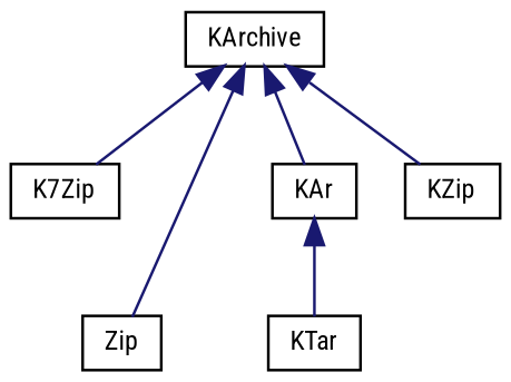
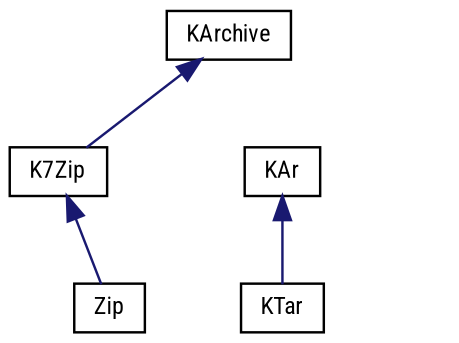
  digraph {
    fontname="Roboto Condensed"
    rankdir=TB
    node [color=black fillcolor=white fontname="Roboto Condensed" fontsize=10 shape=record style=filled]
    edge [color=midnightblue dir=back fontname="Roboto Condensed" fontsize=10 labelfontname=Helvetica labelfontsize=10 style=solid]
    n1 [height=0.2 label=KArchive width=0.4]
    n2 [height=0.2 label=K7Zip width=0.4]
    n3 [height=0.2 label=KAr width=0.4]
    n4 [height=0.2 label=Zip width=0.4]
-   n5 [height=0.2 label=KZip width=0.4]
    n6 [height=0.2 label=KTar width=0.4]
    n1 -> n2
-   n1 -> n3
-   n1 -> n4
-   n1 -> n5
+   n2 -> n4
    n3 -> n6
  }
